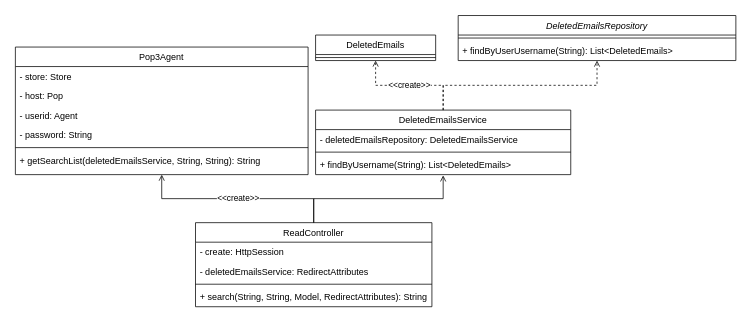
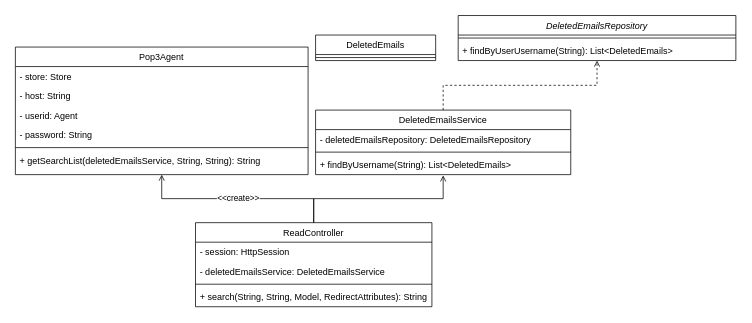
  <mxCell id="0" />
  <mxCell id="1" parent="0" />
  <mxCell id="2" value="ReadController" style="swimlane;fontStyle=0;align=center;verticalAlign=top;childLayout=stackLayout;horizontal=1;startSize=26;horizontalStack=0;resizeParent=1;resizeLast=0;collapsible=1;marginBottom=0;rounded=0;shadow=0;strokeWidth=1;" parent="1" vertex="1"><mxGeometry x="260" y="296" width="315" height="112" as="geometry"><mxRectangle x="130" y="380" width="160" height="26" as="alternateBounds" /></mxGeometry></mxCell>
- <mxCell id="3" value="- create: HttpSession" style="text;align=left;verticalAlign=top;spacingLeft=4;spacingRight=4;overflow=hidden;rotatable=0;points=[[0,0.5],[1,0.5]];portConstraint=eastwest;" parent="2" vertex="1"><mxGeometry y="26" width="315" height="26" as="geometry" /></mxCell>
- <mxCell id="4" value="- deletedEmailsService: RedirectAttributes" style="text;align=left;verticalAlign=top;spacingLeft=4;spacingRight=4;overflow=hidden;rotatable=0;points=[[0,0.5],[1,0.5]];portConstraint=eastwest;" parent="2" vertex="1"><mxGeometry y="52" width="315" height="26" as="geometry" /></mxCell>
+ <mxCell id="3" value="- session: HttpSession" style="text;align=left;verticalAlign=top;spacingLeft=4;spacingRight=4;overflow=hidden;rotatable=0;points=[[0,0.5],[1,0.5]];portConstraint=eastwest;" parent="2" vertex="1"><mxGeometry y="26" width="315" height="26" as="geometry" /></mxCell>
+ <mxCell id="4" value="- deletedEmailsService: DeletedEmailsService" style="text;align=left;verticalAlign=top;spacingLeft=4;spacingRight=4;overflow=hidden;rotatable=0;points=[[0,0.5],[1,0.5]];portConstraint=eastwest;" parent="2" vertex="1"><mxGeometry y="52" width="315" height="26" as="geometry" /></mxCell>
  <mxCell id="5" value="" style="line;html=1;strokeWidth=1;align=left;verticalAlign=middle;spacingTop=-1;spacingLeft=3;spacingRight=3;rotatable=0;labelPosition=right;points=[];portConstraint=eastwest;" parent="2" vertex="1"><mxGeometry y="78" width="315" height="8" as="geometry" /></mxCell>
  <mxCell id="6" value="+ search(String, String, Model, RedirectAttributes): String" style="text;align=left;verticalAlign=top;spacingLeft=4;spacingRight=4;overflow=hidden;rotatable=0;points=[[0,0.5],[1,0.5]];portConstraint=eastwest;" parent="2" vertex="1"><mxGeometry y="86" width="315" height="26" as="geometry" /></mxCell>
  <mxCell id="7" value="&amp;lt;&amp;lt;create&amp;gt;&amp;gt;" style="edgeStyle=orthogonalEdgeStyle;rounded=0;orthogonalLoop=1;jettySize=auto;html=1;exitX=0.5;exitY=0;exitDx=0;exitDy=0;endArrow=open;endFill=0;dashed=0;entryX=0.5;entryY=1;entryDx=0;entryDy=0;" parent="1" source="2" target="8" edge="1"><mxGeometry relative="1" as="geometry"><mxPoint x="60" y="236" as="sourcePoint" /><mxPoint x="90" y="116" as="targetPoint" /></mxGeometry></mxCell>
  <mxCell id="8" value="Pop3Agent" style="swimlane;fontStyle=0;align=center;verticalAlign=top;childLayout=stackLayout;horizontal=1;startSize=26;horizontalStack=0;resizeParent=1;resizeLast=0;collapsible=1;marginBottom=0;rounded=0;shadow=0;strokeWidth=1;" parent="1" vertex="1"><mxGeometry x="20" y="62" width="390" height="170" as="geometry"><mxRectangle x="340" y="380" width="170" height="26" as="alternateBounds" /></mxGeometry></mxCell>
  <mxCell id="9" value="- store: Store" style="text;align=left;verticalAlign=top;spacingLeft=4;spacingRight=4;overflow=hidden;rotatable=0;points=[[0,0.5],[1,0.5]];portConstraint=eastwest;" parent="8" vertex="1"><mxGeometry y="26" width="390" height="26" as="geometry" /></mxCell>
- <mxCell id="10" value="- host: Pop" style="text;align=left;verticalAlign=top;spacingLeft=4;spacingRight=4;overflow=hidden;rotatable=0;points=[[0,0.5],[1,0.5]];portConstraint=eastwest;" parent="8" vertex="1"><mxGeometry y="52" width="390" height="26" as="geometry" /></mxCell>
+ <mxCell id="10" value="- host: String" style="text;align=left;verticalAlign=top;spacingLeft=4;spacingRight=4;overflow=hidden;rotatable=0;points=[[0,0.5],[1,0.5]];portConstraint=eastwest;" parent="8" vertex="1"><mxGeometry y="52" width="390" height="26" as="geometry" /></mxCell>
  <mxCell id="11" value="- userid: Agent" style="text;align=left;verticalAlign=top;spacingLeft=4;spacingRight=4;overflow=hidden;rotatable=0;points=[[0,0.5],[1,0.5]];portConstraint=eastwest;" parent="8" vertex="1"><mxGeometry y="78" width="390" height="26" as="geometry" /></mxCell>
  <mxCell id="12" value="- password: String" style="text;align=left;verticalAlign=top;spacingLeft=4;spacingRight=4;overflow=hidden;rotatable=0;points=[[0,0.5],[1,0.5]];portConstraint=eastwest;" parent="8" vertex="1"><mxGeometry y="104" width="390" height="26" as="geometry" /></mxCell>
  <mxCell id="13" value="" style="line;html=1;strokeWidth=1;align=left;verticalAlign=middle;spacingTop=-1;spacingLeft=3;spacingRight=3;rotatable=0;labelPosition=right;points=[];portConstraint=eastwest;" parent="8" vertex="1"><mxGeometry y="130" width="390" height="8" as="geometry" /></mxCell>
  <mxCell id="14" value="+ getSearchList(deletedEmailsService, String, String): String" style="text;align=left;verticalAlign=top;spacingLeft=4;spacingRight=4;overflow=hidden;rotatable=0;points=[[0,0.5],[1,0.5]];portConstraint=eastwest;" parent="8" vertex="1"><mxGeometry y="138" width="390" height="26" as="geometry" /></mxCell>
  <mxCell id="15" value="DeletedEmailsRepository" style="swimlane;fontStyle=2;align=center;verticalAlign=top;childLayout=stackLayout;horizontal=1;startSize=26;horizontalStack=0;resizeParent=1;resizeLast=0;collapsible=1;marginBottom=0;rounded=0;shadow=0;strokeWidth=1;" vertex="1" parent="1"><mxGeometry x="610" y="20" width="370" height="60" as="geometry"><mxRectangle x="230" y="140" width="160" height="26" as="alternateBounds" /></mxGeometry></mxCell>
  <mxCell id="16" value="" style="line;html=1;strokeWidth=1;align=left;verticalAlign=middle;spacingTop=-1;spacingLeft=3;spacingRight=3;rotatable=0;labelPosition=right;points=[];portConstraint=eastwest;" vertex="1" parent="15"><mxGeometry y="26" width="370" height="8" as="geometry" /></mxCell>
  <mxCell id="17" value="+ findByUserUsername(String): List&lt;DeletedEmails&gt;" style="text;align=left;verticalAlign=top;spacingLeft=4;spacingRight=4;overflow=hidden;rotatable=0;points=[[0,0.5],[1,0.5]];portConstraint=eastwest;" vertex="1" parent="15"><mxGeometry y="34" width="370" height="26" as="geometry" /></mxCell>
  <mxCell id="18" value="DeletedEmailsService" style="swimlane;fontStyle=0;align=center;verticalAlign=top;childLayout=stackLayout;horizontal=1;startSize=26;horizontalStack=0;resizeParent=1;resizeLast=0;collapsible=1;marginBottom=0;rounded=0;shadow=0;strokeWidth=1;" vertex="1" parent="1"><mxGeometry x="420" y="146" width="340" height="86" as="geometry"><mxRectangle x="130" y="380" width="160" height="26" as="alternateBounds" /></mxGeometry></mxCell>
- <mxCell id="19" value="- deletedEmailsRepository: DeletedEmailsService" style="text;align=left;verticalAlign=top;spacingLeft=4;spacingRight=4;overflow=hidden;rotatable=0;points=[[0,0.5],[1,0.5]];portConstraint=eastwest;" vertex="1" parent="18"><mxGeometry y="26" width="340" height="26" as="geometry" /></mxCell>
+ <mxCell id="19" value="- deletedEmailsRepository: DeletedEmailsRepository" style="text;align=left;verticalAlign=top;spacingLeft=4;spacingRight=4;overflow=hidden;rotatable=0;points=[[0,0.5],[1,0.5]];portConstraint=eastwest;" vertex="1" parent="18"><mxGeometry y="26" width="340" height="26" as="geometry" /></mxCell>
  <mxCell id="20" value="" style="line;html=1;strokeWidth=1;align=left;verticalAlign=middle;spacingTop=-1;spacingLeft=3;spacingRight=3;rotatable=0;labelPosition=right;points=[];portConstraint=eastwest;" vertex="1" parent="18"><mxGeometry y="52" width="340" height="8" as="geometry" /></mxCell>
  <mxCell id="21" value="+ findByUsername(String): List&lt;DeletedEmails&gt;" style="text;align=left;verticalAlign=top;spacingLeft=4;spacingRight=4;overflow=hidden;rotatable=0;points=[[0,0.5],[1,0.5]];portConstraint=eastwest;" vertex="1" parent="18"><mxGeometry y="60" width="340" height="26" as="geometry" /></mxCell>
  <mxCell id="22" value="DeletedEmails" style="swimlane;fontStyle=0;align=center;verticalAlign=top;childLayout=stackLayout;horizontal=1;startSize=26;horizontalStack=0;resizeParent=1;resizeLast=0;collapsible=1;marginBottom=0;rounded=0;shadow=0;strokeWidth=1;" vertex="1" parent="1"><mxGeometry x="420" y="46" width="160" height="34" as="geometry"><mxRectangle x="550" y="140" width="160" height="26" as="alternateBounds" /></mxGeometry></mxCell>
  <mxCell id="23" value="" style="line;html=1;strokeWidth=1;align=left;verticalAlign=middle;spacingTop=-1;spacingLeft=3;spacingRight=3;rotatable=0;labelPosition=right;points=[];portConstraint=eastwest;" vertex="1" parent="22"><mxGeometry y="26" width="160" height="8" as="geometry" /></mxCell>
- <mxCell id="24" value="&amp;lt;&amp;lt;create&amp;gt;&amp;gt;" style="edgeStyle=orthogonalEdgeStyle;rounded=0;orthogonalLoop=1;jettySize=auto;html=1;exitX=0.5;exitY=0;exitDx=0;exitDy=0;entryX=0.5;entryY=1;entryDx=0;entryDy=0;endArrow=open;endFill=0;dashed=1;" edge="1" parent="1" source="18" target="22"><mxGeometry relative="1" as="geometry"><mxPoint x="508.24" y="68" as="sourcePoint" /><mxPoint x="791.24" y="-14" as="targetPoint" /></mxGeometry></mxCell>
  <mxCell id="25" style="edgeStyle=orthogonalEdgeStyle;rounded=0;orthogonalLoop=1;jettySize=auto;html=1;exitX=0.5;exitY=0;exitDx=0;exitDy=0;entryX=0.5;entryY=1;entryDx=0;entryDy=0;endArrow=open;endFill=0;dashed=1;" edge="1" parent="1" source="18" target="15"><mxGeometry relative="1" as="geometry"><mxPoint x="599" y="268" as="sourcePoint" /><mxPoint x="450" y="106" as="targetPoint" /></mxGeometry></mxCell>
  <mxCell id="26" style="edgeStyle=orthogonalEdgeStyle;rounded=0;orthogonalLoop=1;jettySize=auto;html=1;exitX=0.5;exitY=0;exitDx=0;exitDy=0;entryX=0.5;entryY=1.038;entryDx=0;entryDy=0;entryPerimeter=0;endArrow=open;endFill=0;" edge="1" parent="1" source="2" target="21"><mxGeometry relative="1" as="geometry" /></mxCell>
